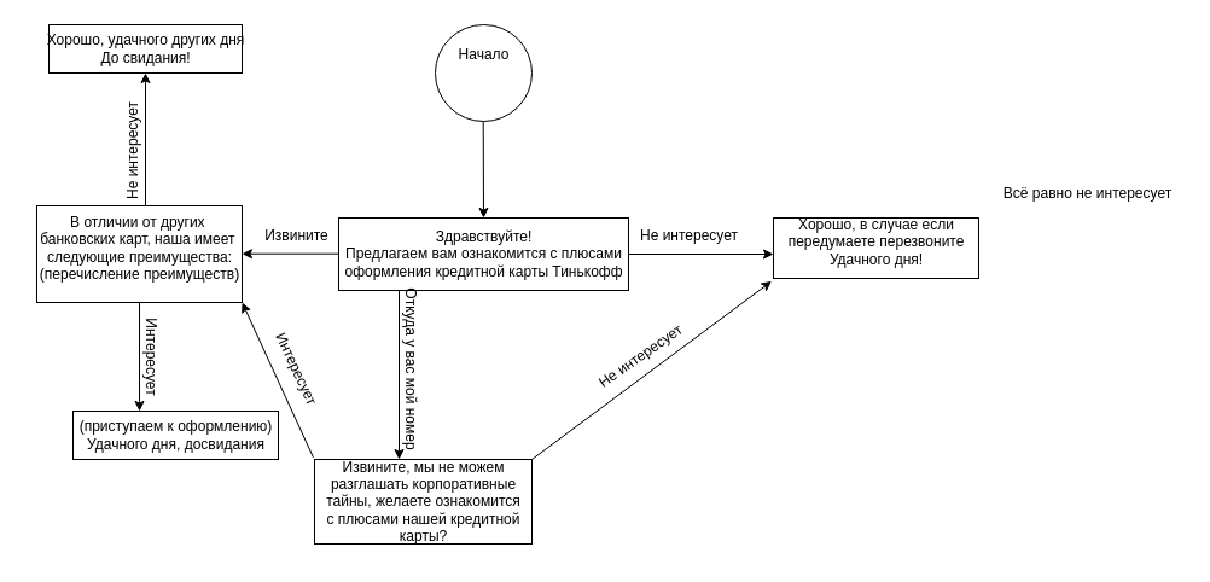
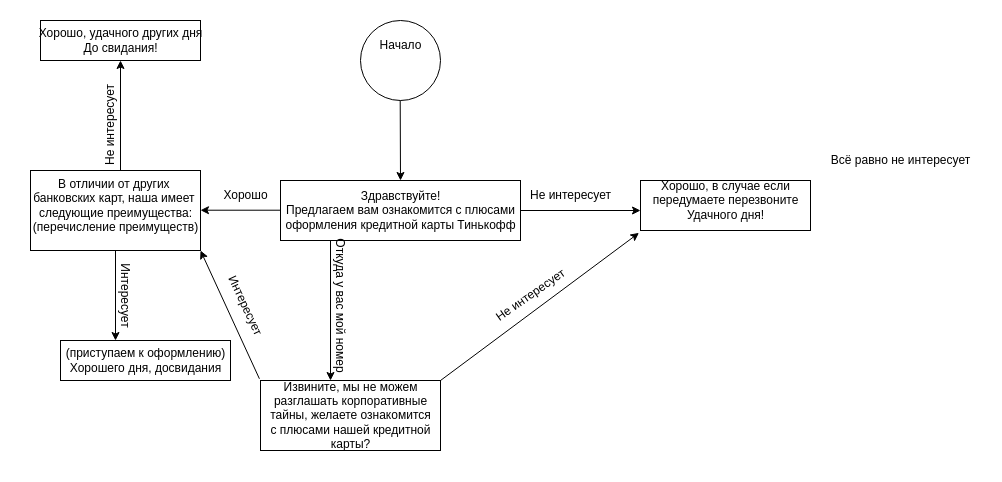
  <mxCell id="0" />
  <mxCell id="1" parent="0" />
  <mxCell id="2" value="" style="ellipse;whiteSpace=wrap;html=1;aspect=fixed;" vertex="1" parent="1"><mxGeometry x="360" y="20" width="80" height="80" as="geometry" /></mxCell>
  <mxCell id="3" value="Начало" style="text;html=1;align=center;verticalAlign=middle;resizable=0;points=[];autosize=1;strokeColor=none;fillColor=none;" vertex="1" parent="1"><mxGeometry x="365" y="30" width="70" height="30" as="geometry" /></mxCell>
  <mxCell id="4" value="" style="endArrow=classic;html=1;rounded=0;" edge="1" parent="1"><mxGeometry width="50" height="50" relative="1" as="geometry"><mxPoint x="399.71" y="100" as="sourcePoint" /><mxPoint x="400" y="180" as="targetPoint" /></mxGeometry></mxCell>
  <mxCell id="5" value="" style="rounded=0;whiteSpace=wrap;html=1;" vertex="1" parent="1"><mxGeometry x="280" y="180" width="240" height="60" as="geometry" /></mxCell>
  <mxCell id="6" value="Здравствуйте!&lt;br&gt;Предлагаем вам ознакомится с плюсами&lt;br&gt;оформления кредитной карты Тинькофф" style="text;html=1;align=center;verticalAlign=middle;resizable=0;points=[];autosize=1;strokeColor=none;fillColor=none;" vertex="1" parent="1"><mxGeometry x="275" y="180" width="250" height="60" as="geometry" /></mxCell>
  <mxCell id="7" value="" style="endArrow=classic;html=1;rounded=0;" edge="1" parent="1"><mxGeometry width="50" height="50" relative="1" as="geometry"><mxPoint x="520" y="210" as="sourcePoint" /><mxPoint x="640" y="210" as="targetPoint" /></mxGeometry></mxCell>
  <mxCell id="8" value="" style="endArrow=classic;html=1;rounded=0;" edge="1" parent="1"><mxGeometry width="50" height="50" relative="1" as="geometry"><mxPoint x="280" y="209.71" as="sourcePoint" /><mxPoint x="200" y="209.71" as="targetPoint" /></mxGeometry></mxCell>
  <mxCell id="9" value="" style="endArrow=classic;html=1;rounded=0;exitX=0.344;exitY=1.011;exitDx=0;exitDy=0;exitPerimeter=0;" edge="1" parent="1"><mxGeometry width="50" height="50" relative="1" as="geometry"><mxPoint x="330" y="240" as="sourcePoint" /><mxPoint x="330" y="380" as="targetPoint" /></mxGeometry></mxCell>
- <mxCell id="10" value="Извините" style="text;html=1;align=center;verticalAlign=middle;resizable=0;points=[];autosize=1;strokeColor=none;fillColor=none;" vertex="1" parent="1"><mxGeometry x="210" y="180" width="70" height="30" as="geometry" /></mxCell>
+ <mxCell id="10" value="Хорошо" style="text;html=1;align=center;verticalAlign=middle;resizable=0;points=[];autosize=1;strokeColor=none;fillColor=none;" vertex="1" parent="1"><mxGeometry x="210" y="180" width="70" height="30" as="geometry" /></mxCell>
  <mxCell id="11" value="" style="rounded=0;whiteSpace=wrap;html=1;" vertex="1" parent="1"><mxGeometry x="30" y="170" width="170" height="80" as="geometry" /></mxCell>
  <mxCell id="12" value="В отличии от других&amp;nbsp;&lt;br&gt;банковских карт, наша имеет&amp;nbsp;&lt;br&gt;следующие преимущества:&lt;br&gt;(перечисление преимуществ)" style="text;html=1;align=center;verticalAlign=middle;resizable=0;points=[];autosize=1;strokeColor=none;fillColor=none;" vertex="1" parent="1"><mxGeometry x="20" y="170" width="190" height="70" as="geometry" /></mxCell>
  <mxCell id="13" value="" style="endArrow=classic;html=1;rounded=0;" edge="1" parent="1"><mxGeometry width="50" height="50" relative="1" as="geometry"><mxPoint x="120" y="170" as="sourcePoint" /><mxPoint x="120" y="60" as="targetPoint" /></mxGeometry></mxCell>
  <mxCell id="14" value="Всё равно не интересует" style="text;html=1;align=center;verticalAlign=middle;resizable=0;points=[];autosize=1;strokeColor=none;fillColor=none;" vertex="1" parent="1"><mxGeometry x="820" y="145" width="160" height="30" as="geometry" /></mxCell>
  <mxCell id="15" value="Не интересует" style="text;html=1;align=center;verticalAlign=middle;resizable=0;points=[];autosize=1;strokeColor=none;fillColor=none;rotation=270;" vertex="1" parent="1"><mxGeometry x="60" y="110" width="100" height="30" as="geometry" /></mxCell>
  <mxCell id="16" value="" style="rounded=0;whiteSpace=wrap;html=1;" vertex="1" parent="1"><mxGeometry x="40" y="20" width="160" height="40" as="geometry" /></mxCell>
  <mxCell id="17" value="Хорошо, удачного других дня&lt;br&gt;До свидания!" style="text;html=1;align=center;verticalAlign=middle;resizable=0;points=[];autosize=1;strokeColor=none;fillColor=none;" vertex="1" parent="1"><mxGeometry x="35" y="20" width="170" height="40" as="geometry" /></mxCell>
  <mxCell id="18" value="" style="endArrow=classic;html=1;rounded=0;exitX=0.5;exitY=1;exitDx=0;exitDy=0;" edge="1" parent="1" source="11"><mxGeometry width="50" height="50" relative="1" as="geometry"><mxPoint x="210" y="360" as="sourcePoint" /><mxPoint x="115" y="340" as="targetPoint" /></mxGeometry></mxCell>
  <mxCell id="19" value="" style="rounded=0;whiteSpace=wrap;html=1;" vertex="1" parent="1"><mxGeometry x="60" y="340" width="170" height="40" as="geometry" /></mxCell>
  <mxCell id="20" value="Интересует" style="text;html=1;align=center;verticalAlign=middle;resizable=0;points=[];autosize=1;strokeColor=none;fillColor=none;rotation=90;" vertex="1" parent="1"><mxGeometry x="80" y="280" width="90" height="30" as="geometry" /></mxCell>
- <mxCell id="21" value="(приступаем к оформлению)&lt;br&gt;Удачного дня, досвидания" style="text;html=1;align=center;verticalAlign=middle;resizable=0;points=[];autosize=1;strokeColor=none;fillColor=none;" vertex="1" parent="1"><mxGeometry x="55" y="340" width="180" height="40" as="geometry" /></mxCell>
+ <mxCell id="21" value="(приступаем к оформлению)&lt;br&gt;Хорошего дня, досвидания" style="text;html=1;align=center;verticalAlign=middle;resizable=0;points=[];autosize=1;strokeColor=none;fillColor=none;" vertex="1" parent="1"><mxGeometry x="55" y="340" width="180" height="40" as="geometry" /></mxCell>
  <mxCell id="22" value="Не интересует" style="text;html=1;align=center;verticalAlign=middle;resizable=0;points=[];autosize=1;strokeColor=none;fillColor=none;" vertex="1" parent="1"><mxGeometry x="520" y="180" width="100" height="30" as="geometry" /></mxCell>
  <mxCell id="23" value="" style="rounded=0;whiteSpace=wrap;html=1;" vertex="1" parent="1"><mxGeometry x="640" y="180" width="170" height="50" as="geometry" /></mxCell>
  <mxCell id="24" value="Хорошо, в случае если&lt;br&gt;передумаете перезвоните&lt;br&gt;Удачного дня!" style="text;html=1;align=center;verticalAlign=middle;resizable=0;points=[];autosize=1;strokeColor=none;fillColor=none;" vertex="1" parent="1"><mxGeometry x="640" y="170" width="170" height="60" as="geometry" /></mxCell>
  <mxCell id="25" value="Откуда у вас мой номер" style="text;html=1;align=center;verticalAlign=middle;resizable=0;points=[];autosize=1;strokeColor=none;fillColor=none;rotation=90;" vertex="1" parent="1"><mxGeometry x="260" y="290" width="160" height="30" as="geometry" /></mxCell>
  <mxCell id="26" value="" style="rounded=0;whiteSpace=wrap;html=1;" vertex="1" parent="1"><mxGeometry x="260" y="380" width="180" height="70" as="geometry" /></mxCell>
  <mxCell id="27" value="Извините, мы не можем&lt;br&gt;разглашать корпоративные&lt;br&gt;тайны, желаете ознакомится&lt;br&gt;с плюсами нашей кредитной&lt;br&gt;карты?" style="text;html=1;align=center;verticalAlign=middle;resizable=0;points=[];autosize=1;strokeColor=none;fillColor=none;" vertex="1" parent="1"><mxGeometry x="260" y="370" width="180" height="90" as="geometry" /></mxCell>
  <mxCell id="28" value="" style="edgeStyle=none;orthogonalLoop=1;jettySize=auto;html=1;rounded=0;exitX=-0.006;exitY=0.092;exitDx=0;exitDy=0;exitPerimeter=0;entryX=1;entryY=1;entryDx=0;entryDy=0;" edge="1" parent="1" source="27" target="11"><mxGeometry width="100" relative="1" as="geometry"><mxPoint x="210" y="310" as="sourcePoint" /><mxPoint x="310" y="310" as="targetPoint" /><Array as="points" /></mxGeometry></mxCell>
  <mxCell id="29" value="Интересует" style="text;html=1;align=center;verticalAlign=middle;resizable=0;points=[];autosize=1;strokeColor=none;fillColor=none;rotation=65;" vertex="1" parent="1"><mxGeometry x="200" y="290" width="90" height="30" as="geometry" /></mxCell>
  <mxCell id="30" value="" style="endArrow=classic;html=1;rounded=0;entryX=-0.009;entryY=1.04;entryDx=0;entryDy=0;entryPerimeter=0;" edge="1" parent="1" target="24"><mxGeometry width="50" height="50" relative="1" as="geometry"><mxPoint x="440" y="380" as="sourcePoint" /><mxPoint x="490" y="330" as="targetPoint" /></mxGeometry></mxCell>
  <mxCell id="31" value="Не интересует" style="text;html=1;align=center;verticalAlign=middle;resizable=0;points=[];autosize=1;strokeColor=none;fillColor=none;rotation=-35;" vertex="1" parent="1"><mxGeometry x="480" y="280" width="100" height="30" as="geometry" /></mxCell>
